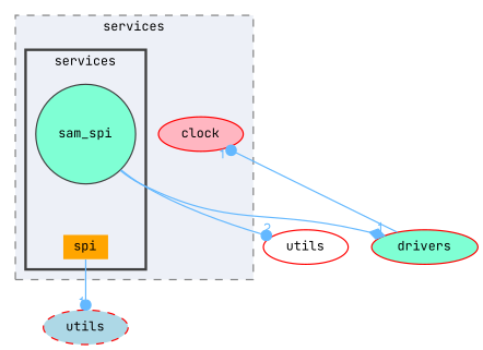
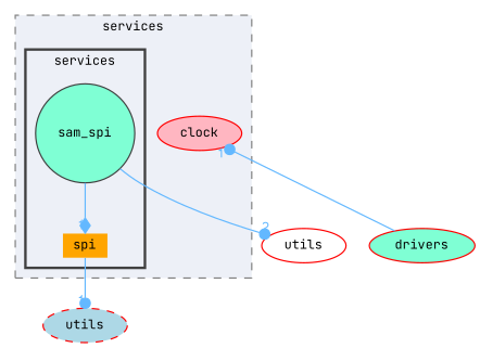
  digraph {
    compound=true
    fontname="JetBrains Mono"
    node [fillcolor=aquamarine fontname="JetBrains Mono" fontsize=10 shape=ellipse style=filled color=red]
    edge [arrowhead=dot color=steelblue1 fontcolor=steelblue1 fontname="JetBrains Mono" fontsize=10 headlabel=1 labeldistance=1.5 labelfontname=FreeSans labelfontsize=10]
    n1 [fillcolor=orange height=0.2 label=spi shape=plaintext width=0.4 color=""]
    n2 [color=grey25 height=0.2 label=sam_spi shape=circle width=0.4]
    n3 [fillcolor=lightpink height=0.2 label=clock width=0.4]
    n4 [fillcolor=lightblue height=0.2 label=utils style="filled,dashed" width=0.4]
    n5 [height=0.2 label=drivers width=0.4]
    n6 [fillcolor=white height=0.2 label=utils width=0.4]
    subgraph cluster_1 {
      bgcolor="#edf0f7"
      fontsize=10
      label=services
      pencolor=grey50
      style="filled,dashed"
      n3
      subgraph cluster_2 {
        bgcolor="#edf0f7"
        fontsize=10
        label=services
        pencolor=grey25
        style="filled,bold"
        n1
        n2
      }
    }
    n1 -> n4
-   n2 -> n5 [arrowhead=diamond]
+   n2 -> n1 [arrowhead=diamond]
    n2 -> n6 [headlabel=2]
    n5 -> n3
  }
